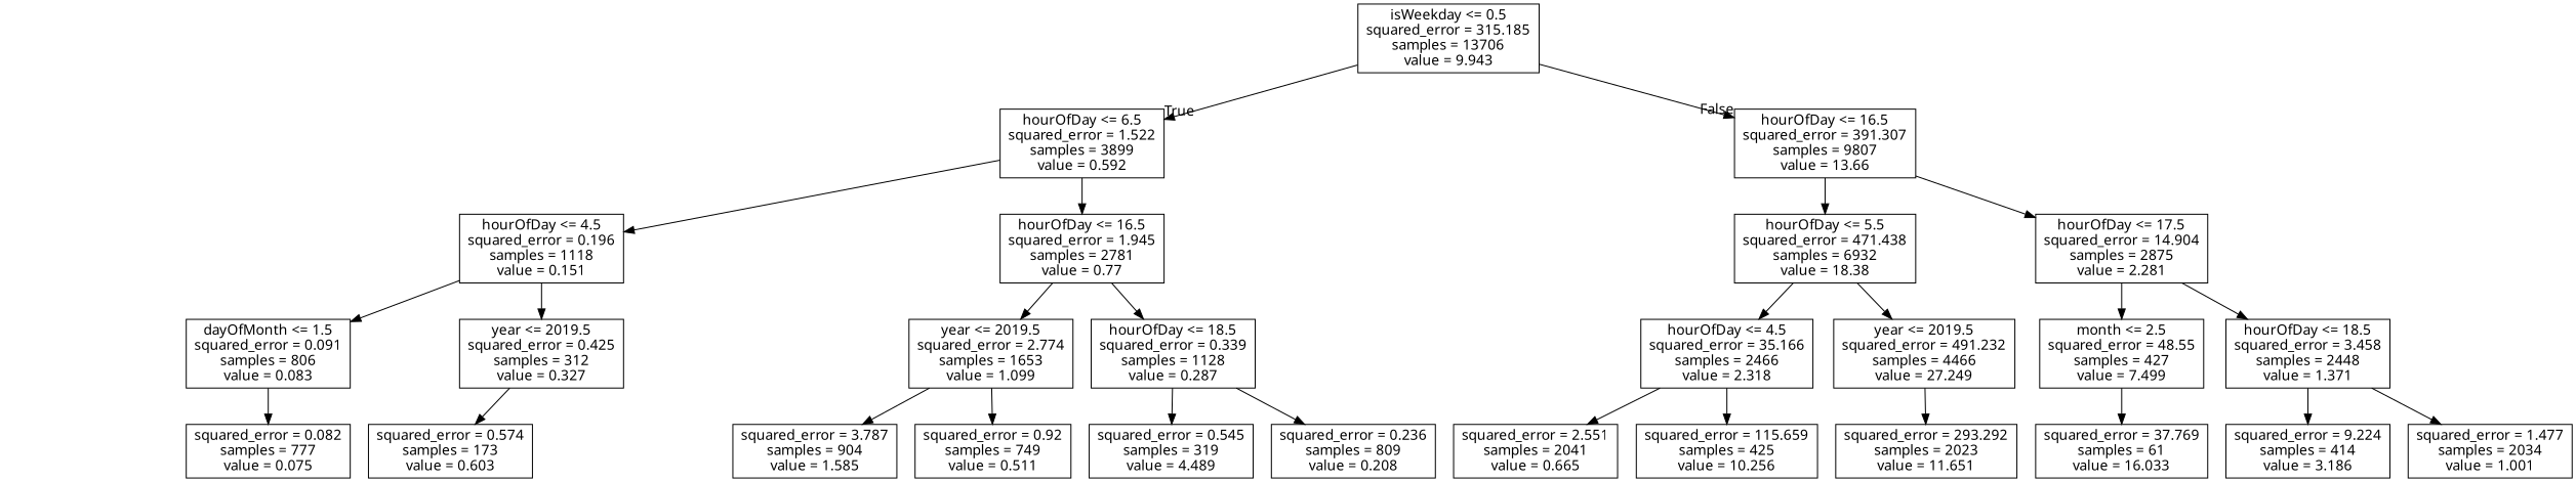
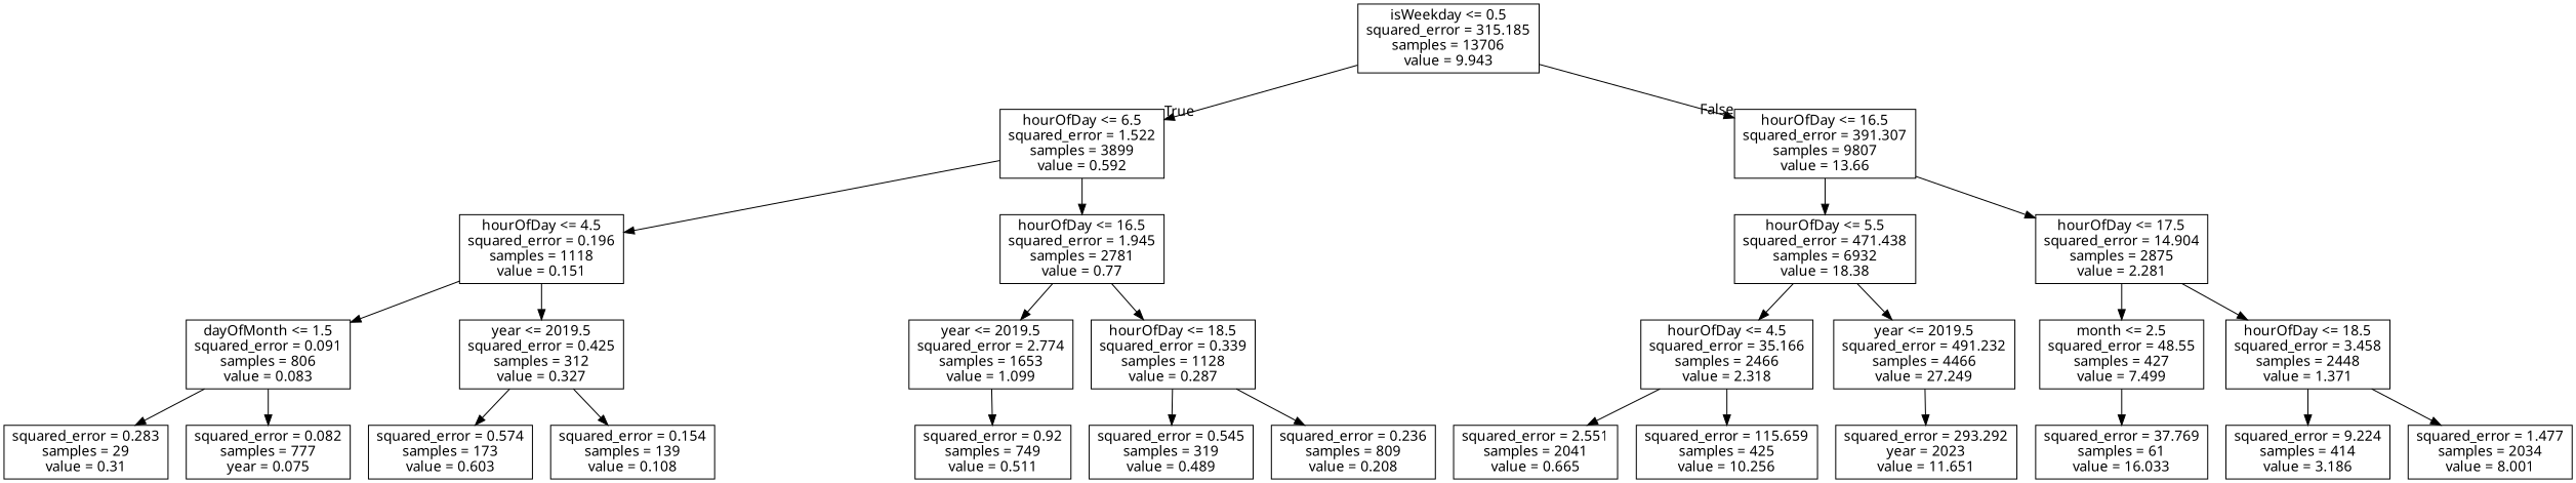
  digraph {
    fontname="Noto Sans"
    node [fontname="Noto Sans" shape=box]
    edge [fontname="Noto Sans"]
    n1 [label="isWeekday <= 0.5\nsquared_error = 315.185\nsamples = 13706\nvalue = 9.943"]
    n2 [label="hourOfDay <= 6.5\nsquared_error = 1.522\nsamples = 3899\nvalue = 0.592"]
    n3 [label="hourOfDay <= 16.5\nsquared_error = 391.307\nsamples = 9807\nvalue = 13.66"]
    n4 [label="hourOfDay <= 4.5\nsquared_error = 0.196\nsamples = 1118\nvalue = 0.151"]
    n5 [label="hourOfDay <= 16.5\nsquared_error = 1.945\nsamples = 2781\nvalue = 0.77"]
    n6 [label="hourOfDay <= 5.5\nsquared_error = 471.438\nsamples = 6932\nvalue = 18.38"]
    n7 [label="hourOfDay <= 17.5\nsquared_error = 14.904\nsamples = 2875\nvalue = 2.281"]
    n8 [label="dayOfMonth <= 1.5\nsquared_error = 0.091\nsamples = 806\nvalue = 0.083"]
    n9 [label="year <= 2019.5\nsquared_error = 0.425\nsamples = 312\nvalue = 0.327"]
    n10 [label="year <= 2019.5\nsquared_error = 2.774\nsamples = 1653\nvalue = 1.099"]
    n11 [label="hourOfDay <= 18.5\nsquared_error = 0.339\nsamples = 1128\nvalue = 0.287"]
-   n13 [label="squared_error = 0.082\nsamples = 777\nvalue = 0.075"]
+   n12 [label="squared_error = 0.283\nsamples = 29\nvalue = 0.31"]
+   n13 [label="squared_error = 0.082\nsamples = 777\nyear = 0.075"]
    n14 [label="squared_error = 0.574\nsamples = 173\nvalue = 0.603"]
-   n16 [label="squared_error = 3.787\nsamples = 904\nvalue = 1.585"]
+   n15 [label="squared_error = 0.154\nsamples = 139\nvalue = 0.108"]
    n17 [label="squared_error = 0.92\nsamples = 749\nvalue = 0.511"]
-   n18 [label="squared_error = 0.545\nsamples = 319\nvalue = 4.489"]
+   n18 [label="squared_error = 0.545\nsamples = 319\nvalue = 0.489"]
    n19 [label="squared_error = 0.236\nsamples = 809\nvalue = 0.208"]
    n20 [label="hourOfDay <= 4.5\nsquared_error = 35.166\nsamples = 2466\nvalue = 2.318"]
    n21 [label="year <= 2019.5\nsquared_error = 491.232\nsamples = 4466\nvalue = 27.249"]
    n22 [label="month <= 2.5\nsquared_error = 48.55\nsamples = 427\nvalue = 7.499"]
    n23 [label="hourOfDay <= 18.5\nsquared_error = 3.458\nsamples = 2448\nvalue = 1.371"]
    n24 [label="squared_error = 2.551\nsamples = 2041\nvalue = 0.665"]
    n25 [label="squared_error = 115.659\nsamples = 425\nvalue = 10.256"]
-   n26 [label="squared_error = 293.292\nsamples = 2023\nvalue = 11.651"]
+   n26 [label="squared_error = 293.292\nyear = 2023\nvalue = 11.651"]
    n27 [label="squared_error = 37.769\nsamples = 61\nvalue = 16.033"]
    n28 [label="squared_error = 9.224\nsamples = 414\nvalue = 3.186"]
-   n29 [label="squared_error = 1.477\nsamples = 2034\nvalue = 1.001"]
+   n29 [label="squared_error = 1.477\nsamples = 2034\nvalue = 8.001"]
    n1 -> n2 [headlabel=True labelangle=45 labeldistance=2.5]
    n1 -> n3 [headlabel=False labelangle=-45 labeldistance=2.5]
    n2 -> n4
    n2 -> n5
    n3 -> n6
    n3 -> n7
    n4 -> n8
    n4 -> n9
    n5 -> n10
    n5 -> n11
    n6 -> n20
    n6 -> n21
    n7 -> n22
    n7 -> n23
+   n8 -> n12
    n8 -> n13
    n9 -> n14
-   n10 -> n16
+   n9 -> n15
    n10 -> n17
    n11 -> n18
    n11 -> n19
    n20 -> n24
    n20 -> n25
    n21 -> n26
    n22 -> n27
    n23 -> n28
    n23 -> n29
  }
